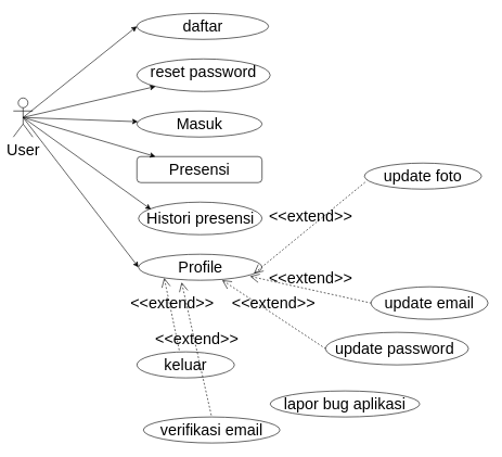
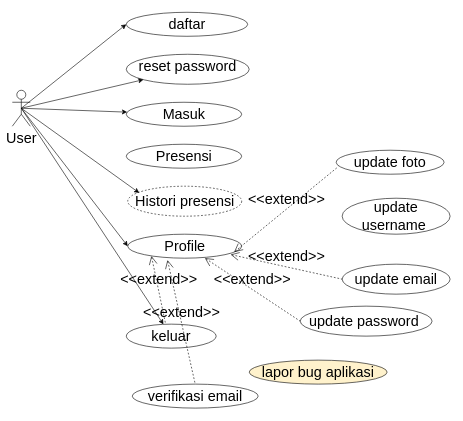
  <mxCell id="0" />
  <mxCell id="1" parent="0" />
  <mxCell id="2" value="&lt;font style=&quot;font-size: 24px&quot;&gt;User&lt;/font&gt;" style="shape=umlActor;verticalLabelPosition=bottom;verticalAlign=top;html=1;outlineConnect=0;" vertex="1" parent="1"><mxGeometry x="20" y="150" width="30" height="60" as="geometry" /></mxCell>
  <mxCell id="3" value="&lt;font style=&quot;font-size: 24px&quot;&gt;daftar&lt;/font&gt;" style="ellipse;whiteSpace=wrap;html=1;verticalAlign=top;" vertex="1" parent="1"><mxGeometry x="210" y="20" width="202.5" height="40" as="geometry" /></mxCell>
  <mxCell id="4" value="&lt;font style=&quot;font-size: 24px&quot;&gt;reset password&lt;/font&gt;" style="ellipse;whiteSpace=wrap;html=1;verticalAlign=top;" vertex="1" parent="1"><mxGeometry x="210" y="90" width="205" height="50" as="geometry" /></mxCell>
  <mxCell id="5" value="&lt;font style=&quot;font-size: 24px&quot;&gt;Masuk&lt;/font&gt;" style="ellipse;whiteSpace=wrap;html=1;verticalAlign=top;" vertex="1" parent="1"><mxGeometry x="210" y="170" width="192.5" height="40" as="geometry" /></mxCell>
- <mxCell id="6" value="Presensi" style="whiteSpace=wrap;html=1;align=center;fontSize=24;rounded=1;" vertex="1" parent="1"><mxGeometry x="210" y="240" width="192.5" height="40" as="geometry" /></mxCell>
- <mxCell id="7" value="Histori presensi" style="ellipse;whiteSpace=wrap;html=1;align=center;fontSize=24;" vertex="1" parent="1"><mxGeometry x="212.5" y="310" width="190" height="50" as="geometry" /></mxCell>
+ <mxCell id="6" value="Presensi" style="ellipse;whiteSpace=wrap;html=1;align=center;fontSize=24;" vertex="1" parent="1"><mxGeometry x="210" y="240" width="192.5" height="40" as="geometry" /></mxCell>
+ <mxCell id="7" value="Histori presensi" style="ellipse;whiteSpace=wrap;html=1;align=center;fontSize=24;dashed=1;" vertex="1" parent="1"><mxGeometry x="212.5" y="310" width="190" height="50" as="geometry" /></mxCell>
  <mxCell id="8" value="Profile" style="ellipse;whiteSpace=wrap;html=1;align=center;fontSize=24;" vertex="1" parent="1"><mxGeometry x="212.5" y="390" width="190" height="40" as="geometry" /></mxCell>
  <mxCell id="9" value="" style="endArrow=classic;html=1;rounded=0;fontSize=24;entryX=0;entryY=0.5;entryDx=0;entryDy=0;exitX=0.5;exitY=0.5;exitDx=0;exitDy=0;exitPerimeter=0;" edge="1" parent="1" source="2" target="3"><mxGeometry width="50" height="50" relative="1" as="geometry"><mxPoint x="330" y="260" as="sourcePoint" /><mxPoint x="380" y="210" as="targetPoint" /></mxGeometry></mxCell>
  <mxCell id="10" value="" style="endArrow=classic;html=1;rounded=0;fontSize=24;exitX=0.5;exitY=0.5;exitDx=0;exitDy=0;exitPerimeter=0;" edge="1" parent="1" source="2" target="4"><mxGeometry width="50" height="50" relative="1" as="geometry"><mxPoint x="100" y="220" as="sourcePoint" /><mxPoint x="150" y="170" as="targetPoint" /></mxGeometry></mxCell>
  <mxCell id="11" value="" style="endArrow=classic;html=1;rounded=0;fontSize=24;exitX=0.5;exitY=0.5;exitDx=0;exitDy=0;exitPerimeter=0;" edge="1" parent="1" source="2" target="5"><mxGeometry width="50" height="50" relative="1" as="geometry"><mxPoint x="150" y="270" as="sourcePoint" /><mxPoint x="200" y="220" as="targetPoint" /></mxGeometry></mxCell>
- <mxCell id="12" value="" style="endArrow=classic;html=1;rounded=0;fontSize=24;exitX=0.5;exitY=0.5;exitDx=0;exitDy=0;exitPerimeter=0;" edge="1" parent="1" source="2" target="6"><mxGeometry width="50" height="50" relative="1" as="geometry"><mxPoint x="70" y="260" as="sourcePoint" /><mxPoint x="120" y="210" as="targetPoint" /></mxGeometry></mxCell>
+ <mxCell id="12" value="" style="endArrow=classic;html=1;rounded=0;fontSize=24;exitX=0.5;exitY=0.5;exitDx=0;exitDy=0;exitPerimeter=0;" edge="1" parent="1" source="2" target="22"><mxGeometry width="50" height="50" relative="1" as="geometry"><mxPoint x="70" y="260" as="sourcePoint" /><mxPoint x="120" y="210" as="targetPoint" /></mxGeometry></mxCell>
  <mxCell id="13" value="" style="endArrow=classic;html=1;rounded=0;fontSize=24;exitX=0.5;exitY=0.5;exitDx=0;exitDy=0;exitPerimeter=0;entryX=0.101;entryY=0.224;entryDx=0;entryDy=0;entryPerimeter=0;" edge="1" parent="1" source="2" target="7"><mxGeometry width="50" height="50" relative="1" as="geometry"><mxPoint x="70" y="280" as="sourcePoint" /><mxPoint x="260" y="335" as="targetPoint" /></mxGeometry></mxCell>
  <mxCell id="14" value="" style="endArrow=classic;html=1;rounded=0;fontSize=24;exitX=0.5;exitY=0.5;exitDx=0;exitDy=0;exitPerimeter=0;entryX=0;entryY=0.5;entryDx=0;entryDy=0;" edge="1" parent="1" source="2" target="8"><mxGeometry width="50" height="50" relative="1" as="geometry"><mxPoint x="330" y="160" as="sourcePoint" /><mxPoint x="380" y="110" as="targetPoint" /></mxGeometry></mxCell>
  <mxCell id="15" value="update foto" style="ellipse;whiteSpace=wrap;html=1;align=center;fontSize=24;" vertex="1" parent="1"><mxGeometry x="560" y="250" width="180" height="40" as="geometry" /></mxCell>
  <mxCell id="16" value="&amp;lt;&amp;lt;extend&amp;gt;&amp;gt;" style="edgeStyle=none;html=1;startArrow=open;endArrow=none;startSize=12;verticalAlign=bottom;dashed=1;labelBackgroundColor=none;rounded=0;fontSize=24;entryX=0.02;entryY=0.683;entryDx=0;entryDy=0;entryPerimeter=0;exitX=0.934;exitY=0.743;exitDx=0;exitDy=0;exitPerimeter=0;" edge="1" parent="1" source="8" target="15"><mxGeometry width="160" relative="1" as="geometry"><mxPoint x="390" y="490" as="sourcePoint" /><mxPoint x="550" y="490" as="targetPoint" /></mxGeometry></mxCell>
+ <mxCell id="17" value="update &lt;br&gt;username&amp;nbsp;" style="ellipse;whiteSpace=wrap;html=1;align=center;fontSize=24;" vertex="1" parent="1"><mxGeometry x="570" y="330" width="180" height="60" as="geometry" /></mxCell>
  <mxCell id="18" value="update email" style="ellipse;whiteSpace=wrap;html=1;align=center;fontSize=24;" vertex="1" parent="1"><mxGeometry x="570" y="440" width="180" height="50" as="geometry" /></mxCell>
  <mxCell id="19" value="update password&amp;nbsp;" style="ellipse;whiteSpace=wrap;html=1;align=center;fontSize=24;" vertex="1" parent="1"><mxGeometry x="500" y="510" width="220" height="50" as="geometry" /></mxCell>
- <mxCell id="20" value="lapor bug aplikasi" style="ellipse;whiteSpace=wrap;html=1;align=center;fontSize=24;" vertex="1" parent="1"><mxGeometry x="415" y="600" width="230" height="40" as="geometry" /></mxCell>
+ <mxCell id="20" value="lapor bug aplikasi" style="ellipse;whiteSpace=wrap;html=1;align=center;fontSize=24;fillColor=#fff2cc;" vertex="1" parent="1"><mxGeometry x="415" y="600" width="230" height="40" as="geometry" /></mxCell>
  <mxCell id="21" value="verifikasi email" style="ellipse;whiteSpace=wrap;html=1;align=center;fontSize=24;" vertex="1" parent="1"><mxGeometry x="220" y="640" width="210" height="40" as="geometry" /></mxCell>
  <mxCell id="22" value="keluar" style="ellipse;whiteSpace=wrap;html=1;align=center;fontSize=24;" vertex="1" parent="1"><mxGeometry x="210" y="540" width="150" height="40" as="geometry" /></mxCell>
  <mxCell id="23" value="&amp;lt;&amp;lt;extend&amp;gt;&amp;gt;" style="edgeStyle=none;html=1;startArrow=open;endArrow=none;startSize=12;verticalAlign=bottom;dashed=1;labelBackgroundColor=none;rounded=0;fontSize=24;exitX=0.903;exitY=0.849;exitDx=0;exitDy=0;exitPerimeter=0;entryX=0;entryY=0.5;entryDx=0;entryDy=0;" edge="1" parent="1" source="8" target="18"><mxGeometry width="160" relative="1" as="geometry"><mxPoint x="440" y="460" as="sourcePoint" /><mxPoint x="600" y="460" as="targetPoint" /></mxGeometry></mxCell>
  <mxCell id="24" value="&amp;lt;&amp;lt;extend&amp;gt;&amp;gt;" style="edgeStyle=none;html=1;startArrow=open;endArrow=none;startSize=12;verticalAlign=bottom;dashed=1;labelBackgroundColor=none;rounded=0;fontSize=24;exitX=0.677;exitY=0.996;exitDx=0;exitDy=0;exitPerimeter=0;entryX=0;entryY=0.5;entryDx=0;entryDy=0;" edge="1" parent="1" source="8" target="19"><mxGeometry width="160" relative="1" as="geometry"><mxPoint x="370" y="540" as="sourcePoint" /><mxPoint x="530" y="540" as="targetPoint" /></mxGeometry></mxCell>
  <mxCell id="25" value="&amp;lt;&amp;lt;extend&amp;gt;&amp;gt;" style="edgeStyle=none;html=1;startArrow=open;endArrow=none;startSize=12;verticalAlign=bottom;dashed=1;labelBackgroundColor=none;rounded=0;fontSize=24;exitX=0.349;exitY=1.08;exitDx=0;exitDy=0;exitPerimeter=0;entryX=0.5;entryY=0;entryDx=0;entryDy=0;" edge="1" parent="1" source="8" target="21"><mxGeometry width="160" relative="1" as="geometry"><mxPoint x="202.5" y="590" as="sourcePoint" /><mxPoint x="362.5" y="590" as="targetPoint" /></mxGeometry></mxCell>
  <mxCell id="26" value="&amp;lt;&amp;lt;extend&amp;gt;&amp;gt;" style="edgeStyle=none;html=1;startArrow=open;endArrow=none;startSize=12;verticalAlign=bottom;dashed=1;labelBackgroundColor=none;rounded=0;fontSize=24;exitX=0.208;exitY=0.912;exitDx=0;exitDy=0;exitPerimeter=0;entryX=0.437;entryY=-0.014;entryDx=0;entryDy=0;entryPerimeter=0;" edge="1" parent="1" source="8" target="22"><mxGeometry width="160" relative="1" as="geometry"><mxPoint x="150" y="570" as="sourcePoint" /><mxPoint x="310" y="570" as="targetPoint" /></mxGeometry></mxCell>
